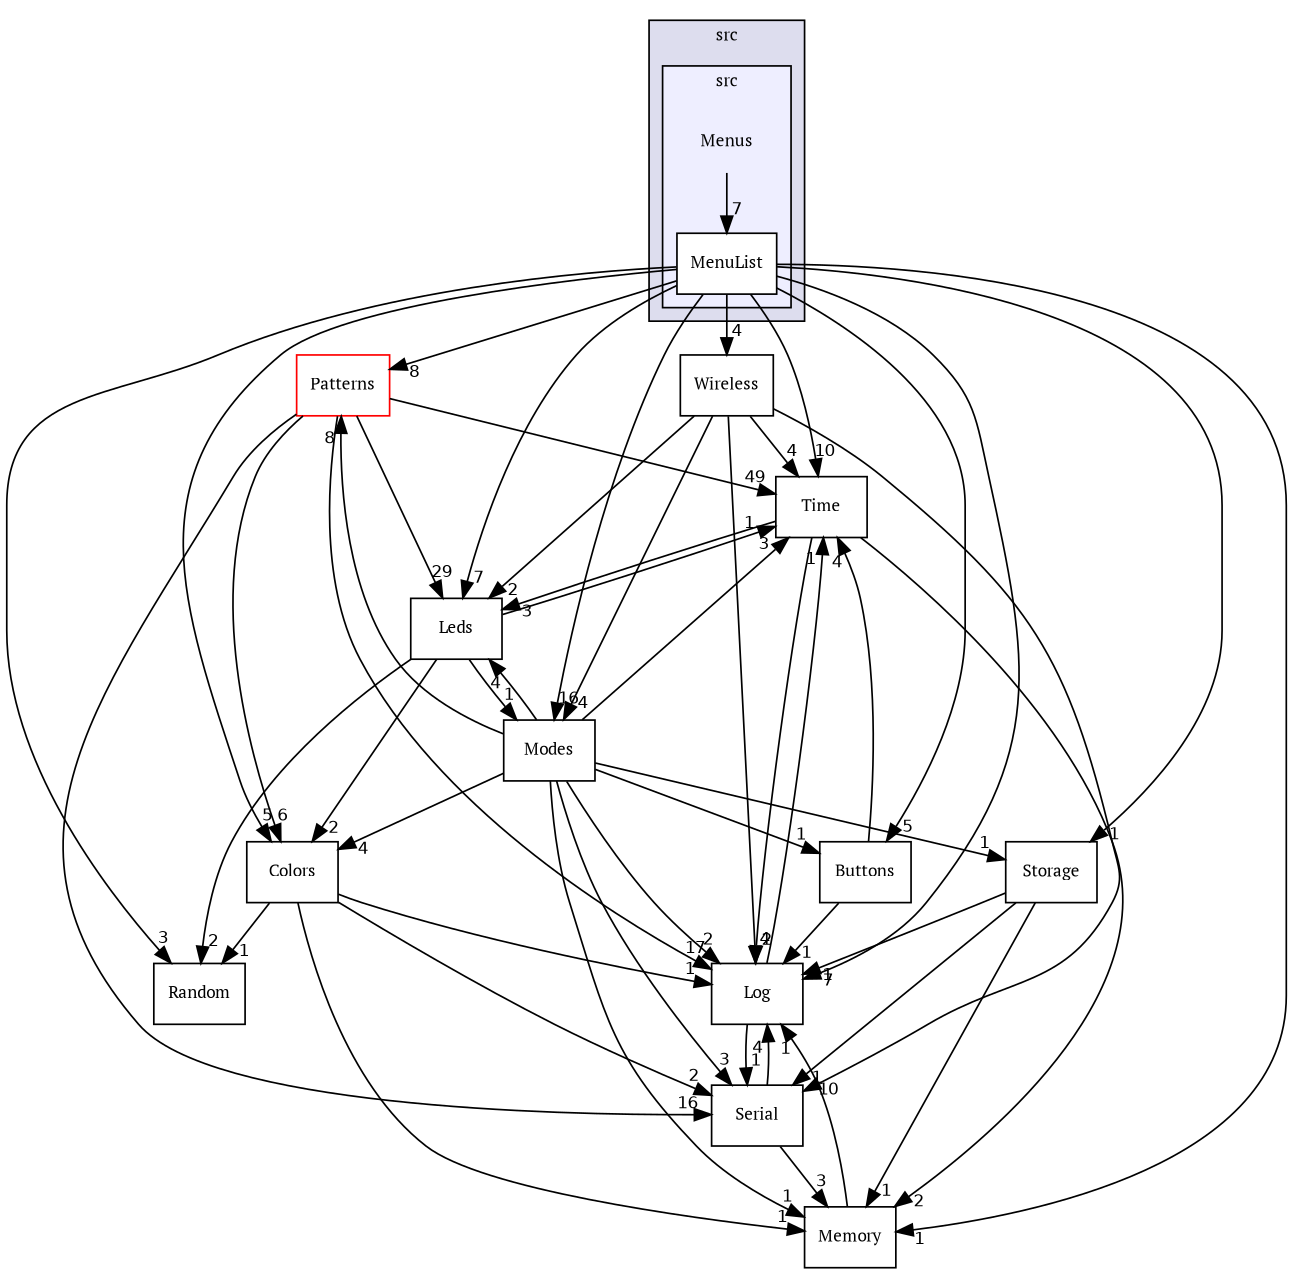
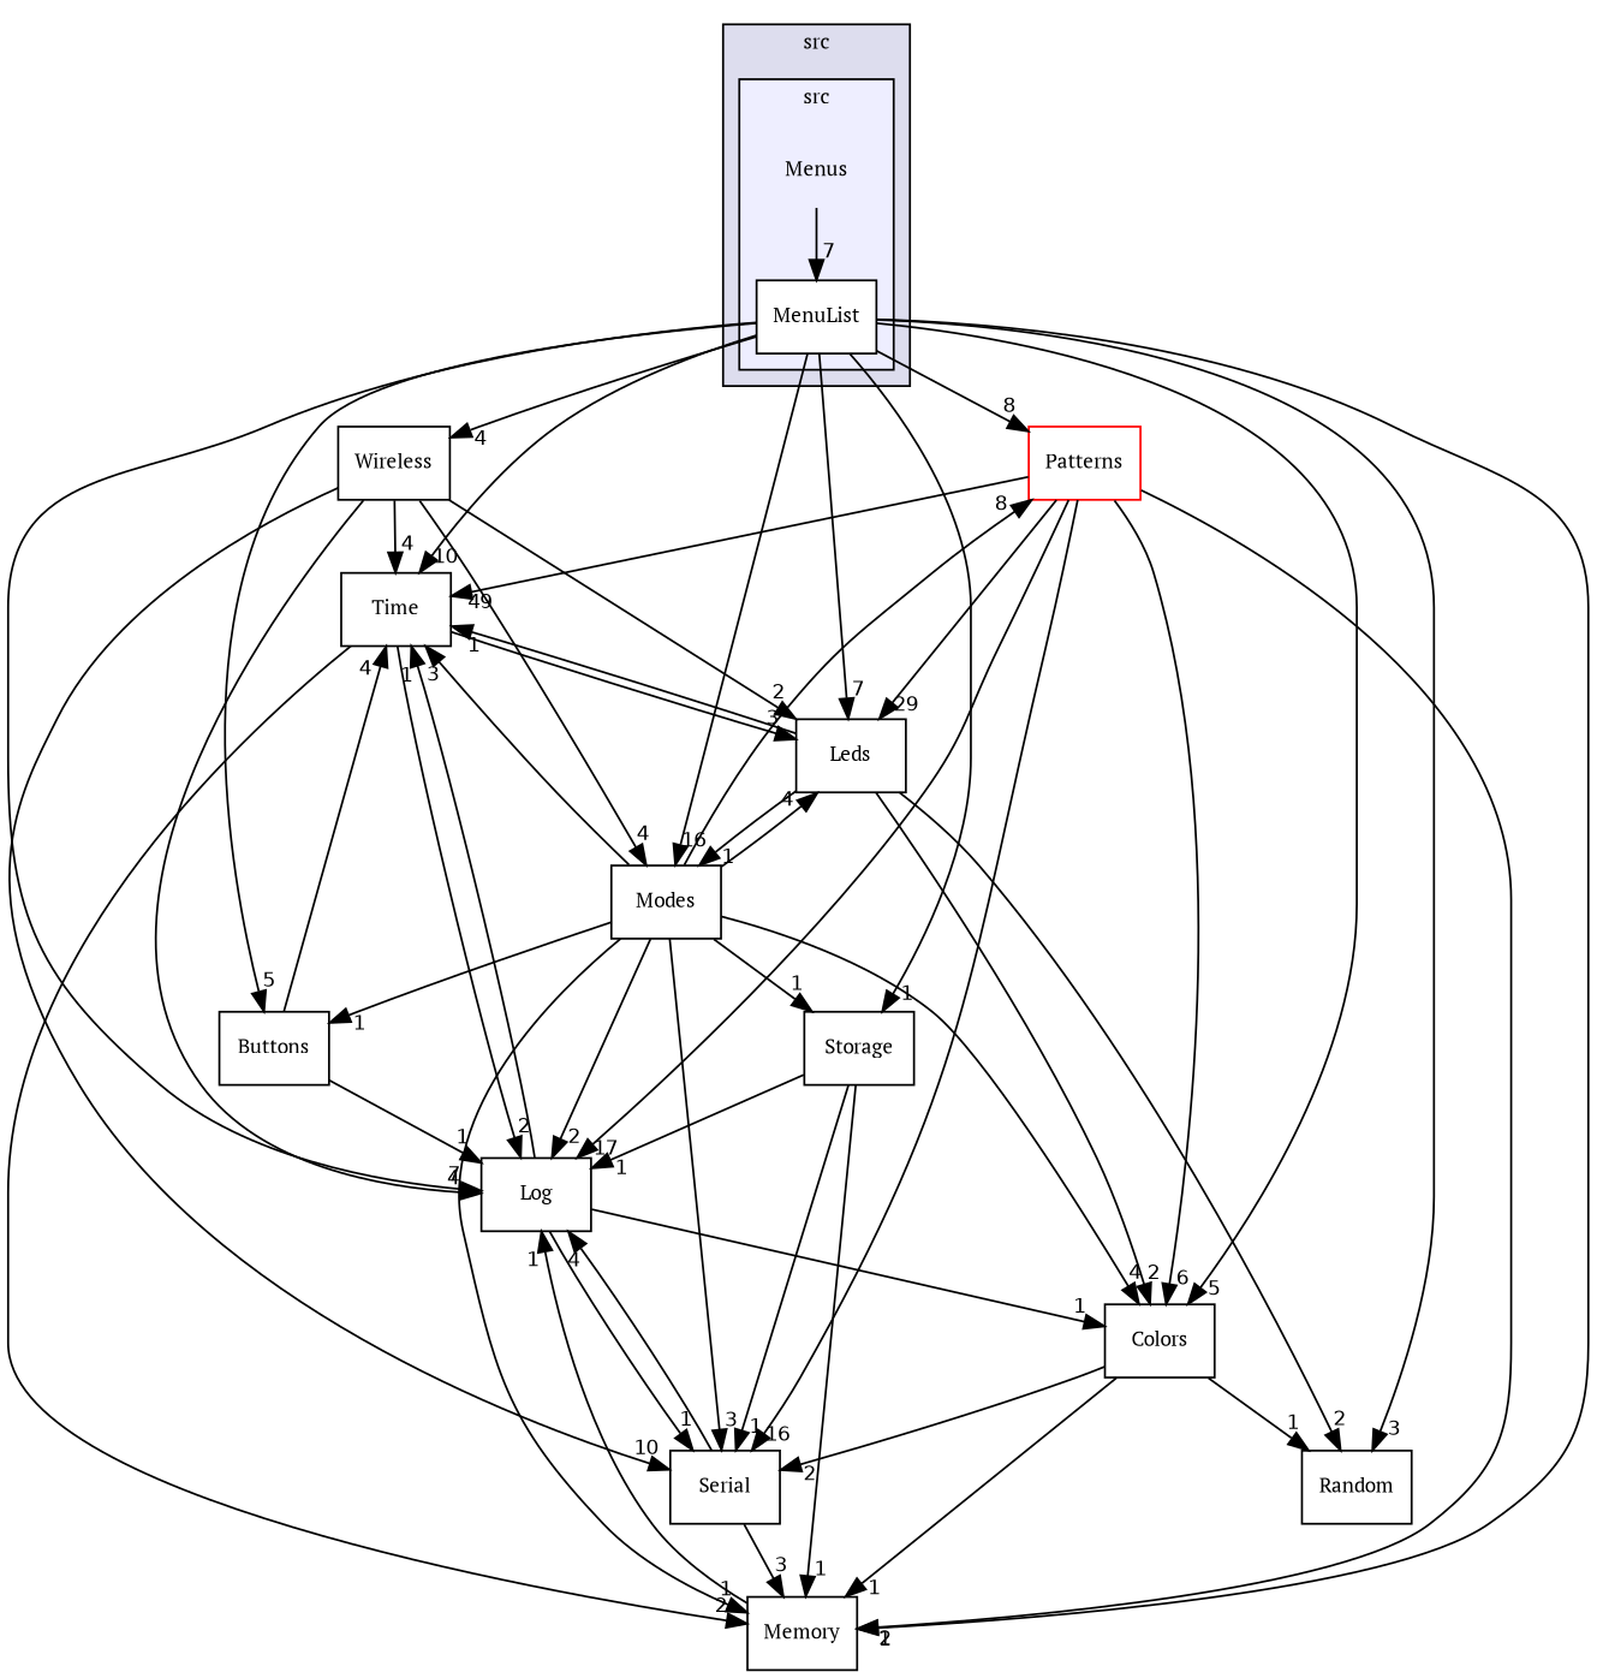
  digraph {
    compound=true
    fontname="PT Serif"
    node [fontname="PT Serif" fontsize=10 shape=box]
    edge [fontname="PT Serif" headlabel=1 labeldistance=1.5 labelfontname=Helvetica labelfontsize=10]
    n1 [label=Menus shape=plaintext]
    n2 [color=black fillcolor=white label=MenuList style=filled]
    n3 [color=red label=Patterns]
    n4 [label=Wireless]
    n5 [label=Storage]
    n6 [label=Time]
    n7 [label=Modes]
    n8 [label=Log]
    n9 [label=Memory]
    n10 [label=Leds]
    n11 [label=Colors]
    n12 [label=Buttons]
    n13 [label=Random]
    n14 [label=Serial]
    subgraph cluster_1 {
      bgcolor="#ddddee"
      fontsize=10
      label=src
      pencolor=black
      subgraph cluster_2 {
        bgcolor="#eeeeff"
        fontsize=10
        label=src
        pencolor=black
        n1
        n2
      }
    }
    n1 -> n2 [headlabel=7]
    n2 -> n3 [headlabel=8]
    n2 -> n4 [headlabel=4]
    n2 -> n5
    n2 -> n6 [headlabel=10]
    n2 -> n7 [headlabel=16]
    n2 -> n8 [headlabel=7]
    n2 -> n9
    n2 -> n10 [headlabel=7]
    n2 -> n11 [headlabel=5]
    n2 -> n12 [headlabel=5]
    n2 -> n13 [headlabel=3]
    n3 -> n6 [headlabel=49]
    n3 -> n8 [headlabel=17]
+   n3 -> n9 [headlabel=2]
    n3 -> n10 [headlabel=29]
    n3 -> n11 [headlabel=6]
    n3 -> n14 [headlabel=16]
    n4 -> n6 [headlabel=4]
    n4 -> n7 [headlabel=4]
    n4 -> n8 [headlabel=4]
    n4 -> n10 [headlabel=2]
    n4 -> n14 [headlabel=10]
    n5 -> n8
    n5 -> n9
    n5 -> n14
    n6 -> n8 [headlabel=2]
    n6 -> n9 [headlabel=2]
    n6 -> n10 [headlabel=3]
    n7 -> n3 [headlabel=8]
    n7 -> n5
    n7 -> n6 [headlabel=3]
    n7 -> n8 [headlabel=2]
    n7 -> n9
    n7 -> n10 [headlabel=4]
    n7 -> n11 [headlabel=4]
    n7 -> n12
    n7 -> n14 [headlabel=3]
    n8 -> n6
    n8 -> n14
    n9 -> n8
    n10 -> n6
    n10 -> n7
    n10 -> n11 [headlabel=2]
    n10 -> n13 [headlabel=2]
-   n11 -> n8
+   n8 -> n11
    n11 -> n9
    n11 -> n13
    n11 -> n14 [headlabel=2]
    n12 -> n6 [headlabel=4]
    n12 -> n8
    n14 -> n8 [headlabel=4]
    n14 -> n9 [headlabel=3]
  }
